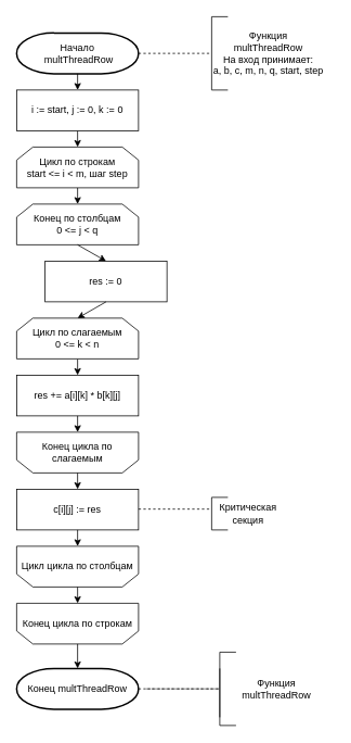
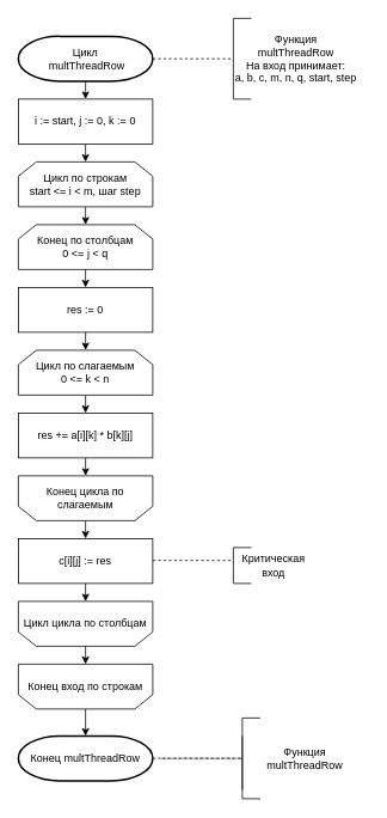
  <mxCell id="0" />
  <mxCell id="1" parent="0" />
- <mxCell id="2" value="Начало&lt;br&gt;&amp;nbsp;multThreadRow" style="strokeWidth=2;html=1;shape=mxgraph.flowchart.terminator;whiteSpace=wrap;" parent="1" vertex="1"><mxGeometry x="20" y="40" width="150" height="50" as="geometry" /></mxCell>
+ <mxCell id="2" value="Цикл&lt;br&gt;&amp;nbsp;multThreadRow" style="strokeWidth=2;html=1;shape=mxgraph.flowchart.terminator;whiteSpace=wrap;" parent="1" vertex="1"><mxGeometry x="20" y="40" width="150" height="50" as="geometry" /></mxCell>
  <mxCell id="3" value="" style="endArrow=none;dashed=1;html=1;exitX=1;exitY=0.5;exitDx=0;exitDy=0;exitPerimeter=0;" parent="1" edge="1"><mxGeometry width="50" height="50" relative="1" as="geometry"><mxPoint x="170" y="65" as="sourcePoint" /><mxPoint x="260" y="65" as="targetPoint" /></mxGeometry></mxCell>
  <mxCell id="4" value="" style="endArrow=none;html=1;" parent="1" edge="1"><mxGeometry width="50" height="50" relative="1" as="geometry"><mxPoint x="260" y="110" as="sourcePoint" /><mxPoint x="260" y="20" as="targetPoint" /></mxGeometry></mxCell>
  <mxCell id="5" value="" style="endArrow=none;html=1;" parent="1" edge="1"><mxGeometry width="50" height="50" relative="1" as="geometry"><mxPoint x="260" y="20" as="sourcePoint" /><mxPoint x="280" y="20" as="targetPoint" /></mxGeometry></mxCell>
  <mxCell id="6" value="" style="endArrow=none;html=1;" parent="1" edge="1"><mxGeometry width="50" height="50" relative="1" as="geometry"><mxPoint x="260" y="110" as="sourcePoint" /><mxPoint x="280" y="110" as="targetPoint" /></mxGeometry></mxCell>
  <mxCell id="7" value="Функция &lt;br&gt;multThreadRow&lt;br&gt;На вход принимает:&lt;br&gt;a, b, c, m, n, q, start, step" style="text;html=1;strokeColor=none;fillColor=none;align=center;verticalAlign=middle;whiteSpace=wrap;rounded=0;" parent="1" vertex="1"><mxGeometry x="260" y="20" width="140" height="90" as="geometry" /></mxCell>
  <mxCell id="8" value="Конец по столбцам&lt;br&gt;0 &amp;lt;= j &amp;lt; q" style="shape=loopLimit;whiteSpace=wrap;html=1;fillColor=#ffffff;" parent="1" vertex="1"><mxGeometry x="20" y="250" width="150" height="50" as="geometry" /></mxCell>
- <mxCell id="9" value="res := 0" style="rounded=0;whiteSpace=wrap;html=1;fillColor=#ffffff;" parent="1" vertex="1"><mxGeometry x="55" y="320" width="150" height="50" as="geometry" /></mxCell>
+ <mxCell id="9" value="res := 0" style="rounded=0;whiteSpace=wrap;html=1;fillColor=#ffffff;" parent="1" vertex="1"><mxGeometry x="20" y="320" width="150" height="50" as="geometry" /></mxCell>
  <mxCell id="10" value="" style="endArrow=classic;html=1;exitX=0.5;exitY=1;exitDx=0;exitDy=0;exitPerimeter=0;entryX=0.5;entryY=0;entryDx=0;entryDy=0;" parent="1" source="2" edge="1"><mxGeometry width="50" height="50" relative="1" as="geometry"><mxPoint x="290" y="380" as="sourcePoint" /><mxPoint x="95" y="110" as="targetPoint" /></mxGeometry></mxCell>
  <mxCell id="11" value="" style="endArrow=classic;html=1;exitX=0.5;exitY=1;exitDx=0;exitDy=0;entryX=0.5;entryY=0;entryDx=0;entryDy=0;" parent="1" edge="1"><mxGeometry width="50" height="50" relative="1" as="geometry"><mxPoint x="95" y="160" as="sourcePoint" /><mxPoint x="95" y="180" as="targetPoint" /></mxGeometry></mxCell>
  <mxCell id="12" value="" style="endArrow=classic;html=1;exitX=0.5;exitY=1;exitDx=0;exitDy=0;entryX=0.5;entryY=0;entryDx=0;entryDy=0;" parent="1" target="8" edge="1"><mxGeometry width="50" height="50" relative="1" as="geometry"><mxPoint x="95" y="230" as="sourcePoint" /><mxPoint x="120" y="240" as="targetPoint" /></mxGeometry></mxCell>
  <mxCell id="13" value="" style="endArrow=classic;html=1;exitX=0.5;exitY=1;exitDx=0;exitDy=0;entryX=0.5;entryY=0;entryDx=0;entryDy=0;" parent="1" source="8" target="9" edge="1"><mxGeometry width="50" height="50" relative="1" as="geometry"><mxPoint x="390" y="380" as="sourcePoint" /><mxPoint x="440" y="330" as="targetPoint" /></mxGeometry></mxCell>
  <mxCell id="14" value="" style="endArrow=classic;html=1;exitX=0.5;exitY=1;exitDx=0;exitDy=0;entryX=0.5;entryY=0;entryDx=0;entryDy=0;" parent="1" source="9" edge="1"><mxGeometry width="50" height="50" relative="1" as="geometry"><mxPoint x="260" y="480" as="sourcePoint" /><mxPoint x="95" y="390" as="targetPoint" /></mxGeometry></mxCell>
  <mxCell id="15" value="res += a[i][k] * b[k][j]" style="rounded=0;whiteSpace=wrap;html=1;fillColor=#ffffff;" parent="1" vertex="1"><mxGeometry x="20" y="460" width="150" height="50" as="geometry" /></mxCell>
  <mxCell id="16" value="" style="shape=loopLimit;whiteSpace=wrap;html=1;fillColor=#ffffff;rotation=-180;" parent="1" vertex="1"><mxGeometry x="20" y="530" width="150" height="50" as="geometry" /></mxCell>
  <mxCell id="17" value="Конец цикла по слагаемым" style="text;html=1;strokeColor=none;fillColor=none;align=center;verticalAlign=middle;whiteSpace=wrap;rounded=0;" parent="1" vertex="1"><mxGeometry x="20" y="530" width="150" height="50" as="geometry" /></mxCell>
  <mxCell id="18" value="Конец multThreadRow" style="strokeWidth=2;html=1;shape=mxgraph.flowchart.terminator;whiteSpace=wrap;" parent="1" vertex="1"><mxGeometry x="20" y="820" width="150" height="50" as="geometry" /></mxCell>
  <mxCell id="19" value="" style="endArrow=classic;html=1;exitX=0.5;exitY=1;exitDx=0;exitDy=0;entryX=0.5;entryY=0;entryDx=0;entryDy=0;" parent="1" target="15" edge="1"><mxGeometry width="50" height="50" relative="1" as="geometry"><mxPoint x="95" y="440" as="sourcePoint" /><mxPoint x="300" y="630" as="targetPoint" /></mxGeometry></mxCell>
  <mxCell id="20" value="" style="endArrow=classic;html=1;exitX=0.5;exitY=1;exitDx=0;exitDy=0;entryX=0.5;entryY=0;entryDx=0;entryDy=0;" parent="1" source="15" target="17" edge="1"><mxGeometry width="50" height="50" relative="1" as="geometry"><mxPoint x="280" y="750" as="sourcePoint" /><mxPoint x="330" y="700" as="targetPoint" /></mxGeometry></mxCell>
  <mxCell id="21" value="" style="endArrow=none;dashed=1;html=1;exitX=1;exitY=0.5;exitDx=0;exitDy=0;exitPerimeter=0;" parent="1" source="18" edge="1"><mxGeometry width="50" height="50" relative="1" as="geometry"><mxPoint x="260" y="910" as="sourcePoint" /><mxPoint x="270" y="845" as="targetPoint" /></mxGeometry></mxCell>
  <mxCell id="22" value="" style="endArrow=none;html=1;" parent="1" edge="1"><mxGeometry width="50" height="50" relative="1" as="geometry"><mxPoint x="270" y="880" as="sourcePoint" /><mxPoint x="270" y="820" as="targetPoint" /></mxGeometry></mxCell>
  <mxCell id="23" value="" style="endArrow=none;dashed=1;html=1;exitX=1;exitY=0.5;exitDx=0;exitDy=0;exitPerimeter=0;" parent="1" edge="1"><mxGeometry width="50" height="50" relative="1" as="geometry"><mxPoint x="180" y="845" as="sourcePoint" /><mxPoint x="270" y="845" as="targetPoint" /></mxGeometry></mxCell>
  <mxCell id="24" value="" style="endArrow=none;html=1;" parent="1" edge="1"><mxGeometry width="50" height="50" relative="1" as="geometry"><mxPoint x="270" y="890" as="sourcePoint" /><mxPoint x="270" y="800" as="targetPoint" /></mxGeometry></mxCell>
  <mxCell id="25" value="" style="endArrow=none;html=1;" parent="1" edge="1"><mxGeometry width="50" height="50" relative="1" as="geometry"><mxPoint x="270" y="800" as="sourcePoint" /><mxPoint x="290" y="800" as="targetPoint" /></mxGeometry></mxCell>
  <mxCell id="26" value="" style="endArrow=none;html=1;" parent="1" edge="1"><mxGeometry width="50" height="50" relative="1" as="geometry"><mxPoint x="270" y="890" as="sourcePoint" /><mxPoint x="290" y="890" as="targetPoint" /></mxGeometry></mxCell>
  <mxCell id="27" value="Функция &lt;br&gt;multThreadRow" style="text;html=1;strokeColor=none;fillColor=none;align=center;verticalAlign=middle;whiteSpace=wrap;rounded=0;" parent="1" vertex="1"><mxGeometry x="270" y="800" width="140" height="90" as="geometry" /></mxCell>
  <mxCell id="28" value="i := start, j := 0, k := 0" style="rounded=0;whiteSpace=wrap;html=1;fillColor=#ffffff;" parent="1" vertex="1"><mxGeometry x="20" y="110" width="150" height="50" as="geometry" /></mxCell>
  <mxCell id="29" value="Цикл по строкам&lt;br&gt;start &amp;lt;= i &amp;lt; m, шаг step" style="shape=loopLimit;whiteSpace=wrap;html=1;fillColor=#ffffff;" parent="1" vertex="1"><mxGeometry x="20" y="180" width="150" height="50" as="geometry" /></mxCell>
  <mxCell id="30" value="Цикл по слагаемым&lt;br&gt;0 &amp;lt;= k &amp;lt; n" style="shape=loopLimit;whiteSpace=wrap;html=1;fillColor=#ffffff;" parent="1" vertex="1"><mxGeometry x="20" y="390" width="150" height="50" as="geometry" /></mxCell>
  <mxCell id="31" value="c[i][j] := res" style="rounded=0;whiteSpace=wrap;html=1;fillColor=#ffffff;" parent="1" vertex="1"><mxGeometry x="20" y="600" width="150" height="50" as="geometry" /></mxCell>
  <mxCell id="32" value="" style="shape=loopLimit;whiteSpace=wrap;html=1;fillColor=#ffffff;rotation=-180;" parent="1" vertex="1"><mxGeometry x="20" y="670" width="150" height="50" as="geometry" /></mxCell>
  <mxCell id="33" value="Цикл цикла по столбцам" style="text;html=1;strokeColor=none;fillColor=none;align=center;verticalAlign=middle;whiteSpace=wrap;rounded=0;" parent="1" vertex="1"><mxGeometry x="20" y="670" width="150" height="50" as="geometry" /></mxCell>
  <mxCell id="34" value="" style="shape=loopLimit;whiteSpace=wrap;html=1;fillColor=#ffffff;rotation=-180;" parent="1" vertex="1"><mxGeometry x="20" y="740" width="150" height="50" as="geometry" /></mxCell>
- <mxCell id="35" value="Конец цикла по строкам" style="text;html=1;strokeColor=none;fillColor=none;align=center;verticalAlign=middle;whiteSpace=wrap;rounded=0;" parent="1" vertex="1"><mxGeometry x="20" y="740" width="150" height="50" as="geometry" /></mxCell>
+ <mxCell id="35" value="Конец вход по строкам" style="text;html=1;strokeColor=none;fillColor=none;align=center;verticalAlign=middle;whiteSpace=wrap;rounded=0;" parent="1" vertex="1"><mxGeometry x="20" y="740" width="150" height="50" as="geometry" /></mxCell>
  <mxCell id="36" value="" style="endArrow=classic;html=1;exitX=0.5;exitY=1;exitDx=0;exitDy=0;entryX=0.5;entryY=0;entryDx=0;entryDy=0;" parent="1" source="17" target="31" edge="1"><mxGeometry width="50" height="50" relative="1" as="geometry"><mxPoint x="240" y="710" as="sourcePoint" /><mxPoint x="290" y="660" as="targetPoint" /></mxGeometry></mxCell>
  <mxCell id="37" value="" style="endArrow=classic;html=1;exitX=0.5;exitY=1;exitDx=0;exitDy=0;entryX=0.5;entryY=0;entryDx=0;entryDy=0;" parent="1" source="31" target="33" edge="1"><mxGeometry width="50" height="50" relative="1" as="geometry"><mxPoint x="-70" y="780" as="sourcePoint" /><mxPoint x="-20" y="730" as="targetPoint" /></mxGeometry></mxCell>
  <mxCell id="38" value="" style="endArrow=classic;html=1;exitX=0.5;exitY=1;exitDx=0;exitDy=0;entryX=0.5;entryY=0;entryDx=0;entryDy=0;" parent="1" source="33" target="35" edge="1"><mxGeometry width="50" height="50" relative="1" as="geometry"><mxPoint x="-80" y="810" as="sourcePoint" /><mxPoint x="-30" y="760" as="targetPoint" /></mxGeometry></mxCell>
  <mxCell id="39" value="" style="endArrow=classic;html=1;exitX=0.5;exitY=1;exitDx=0;exitDy=0;" parent="1" source="35" edge="1"><mxGeometry width="50" height="50" relative="1" as="geometry"><mxPoint x="40" y="970" as="sourcePoint" /><mxPoint x="95" y="820" as="targetPoint" /></mxGeometry></mxCell>
  <mxCell id="40" value="" style="endArrow=none;dashed=1;html=1;exitX=1;exitY=0.5;exitDx=0;exitDy=0;exitPerimeter=0;" parent="1" edge="1"><mxGeometry width="50" height="50" relative="1" as="geometry"><mxPoint x="170" y="624.41" as="sourcePoint" /><mxPoint x="260" y="624.41" as="targetPoint" /></mxGeometry></mxCell>
  <mxCell id="41" value="" style="endArrow=none;html=1;" parent="1" edge="1"><mxGeometry width="50" height="50" relative="1" as="geometry"><mxPoint x="260" y="650" as="sourcePoint" /><mxPoint x="260" y="610" as="targetPoint" /></mxGeometry></mxCell>
  <mxCell id="42" value="" style="endArrow=none;html=1;" parent="1" edge="1"><mxGeometry width="50" height="50" relative="1" as="geometry"><mxPoint x="260" y="610" as="sourcePoint" /><mxPoint x="280" y="610" as="targetPoint" /></mxGeometry></mxCell>
  <mxCell id="43" value="" style="endArrow=none;html=1;" parent="1" edge="1"><mxGeometry width="50" height="50" relative="1" as="geometry"><mxPoint x="260" y="650" as="sourcePoint" /><mxPoint x="280" y="650" as="targetPoint" /></mxGeometry></mxCell>
- <mxCell id="44" value="Критическая секция" style="text;html=1;strokeColor=none;fillColor=none;align=center;verticalAlign=middle;whiteSpace=wrap;rounded=0;" parent="1" vertex="1"><mxGeometry x="260" y="610" width="90" height="40" as="geometry" /></mxCell>
+ <mxCell id="44" value="Критическая вход" style="text;html=1;strokeColor=none;fillColor=none;align=center;verticalAlign=middle;whiteSpace=wrap;rounded=0;" parent="1" vertex="1"><mxGeometry x="260" y="610" width="90" height="40" as="geometry" /></mxCell>
